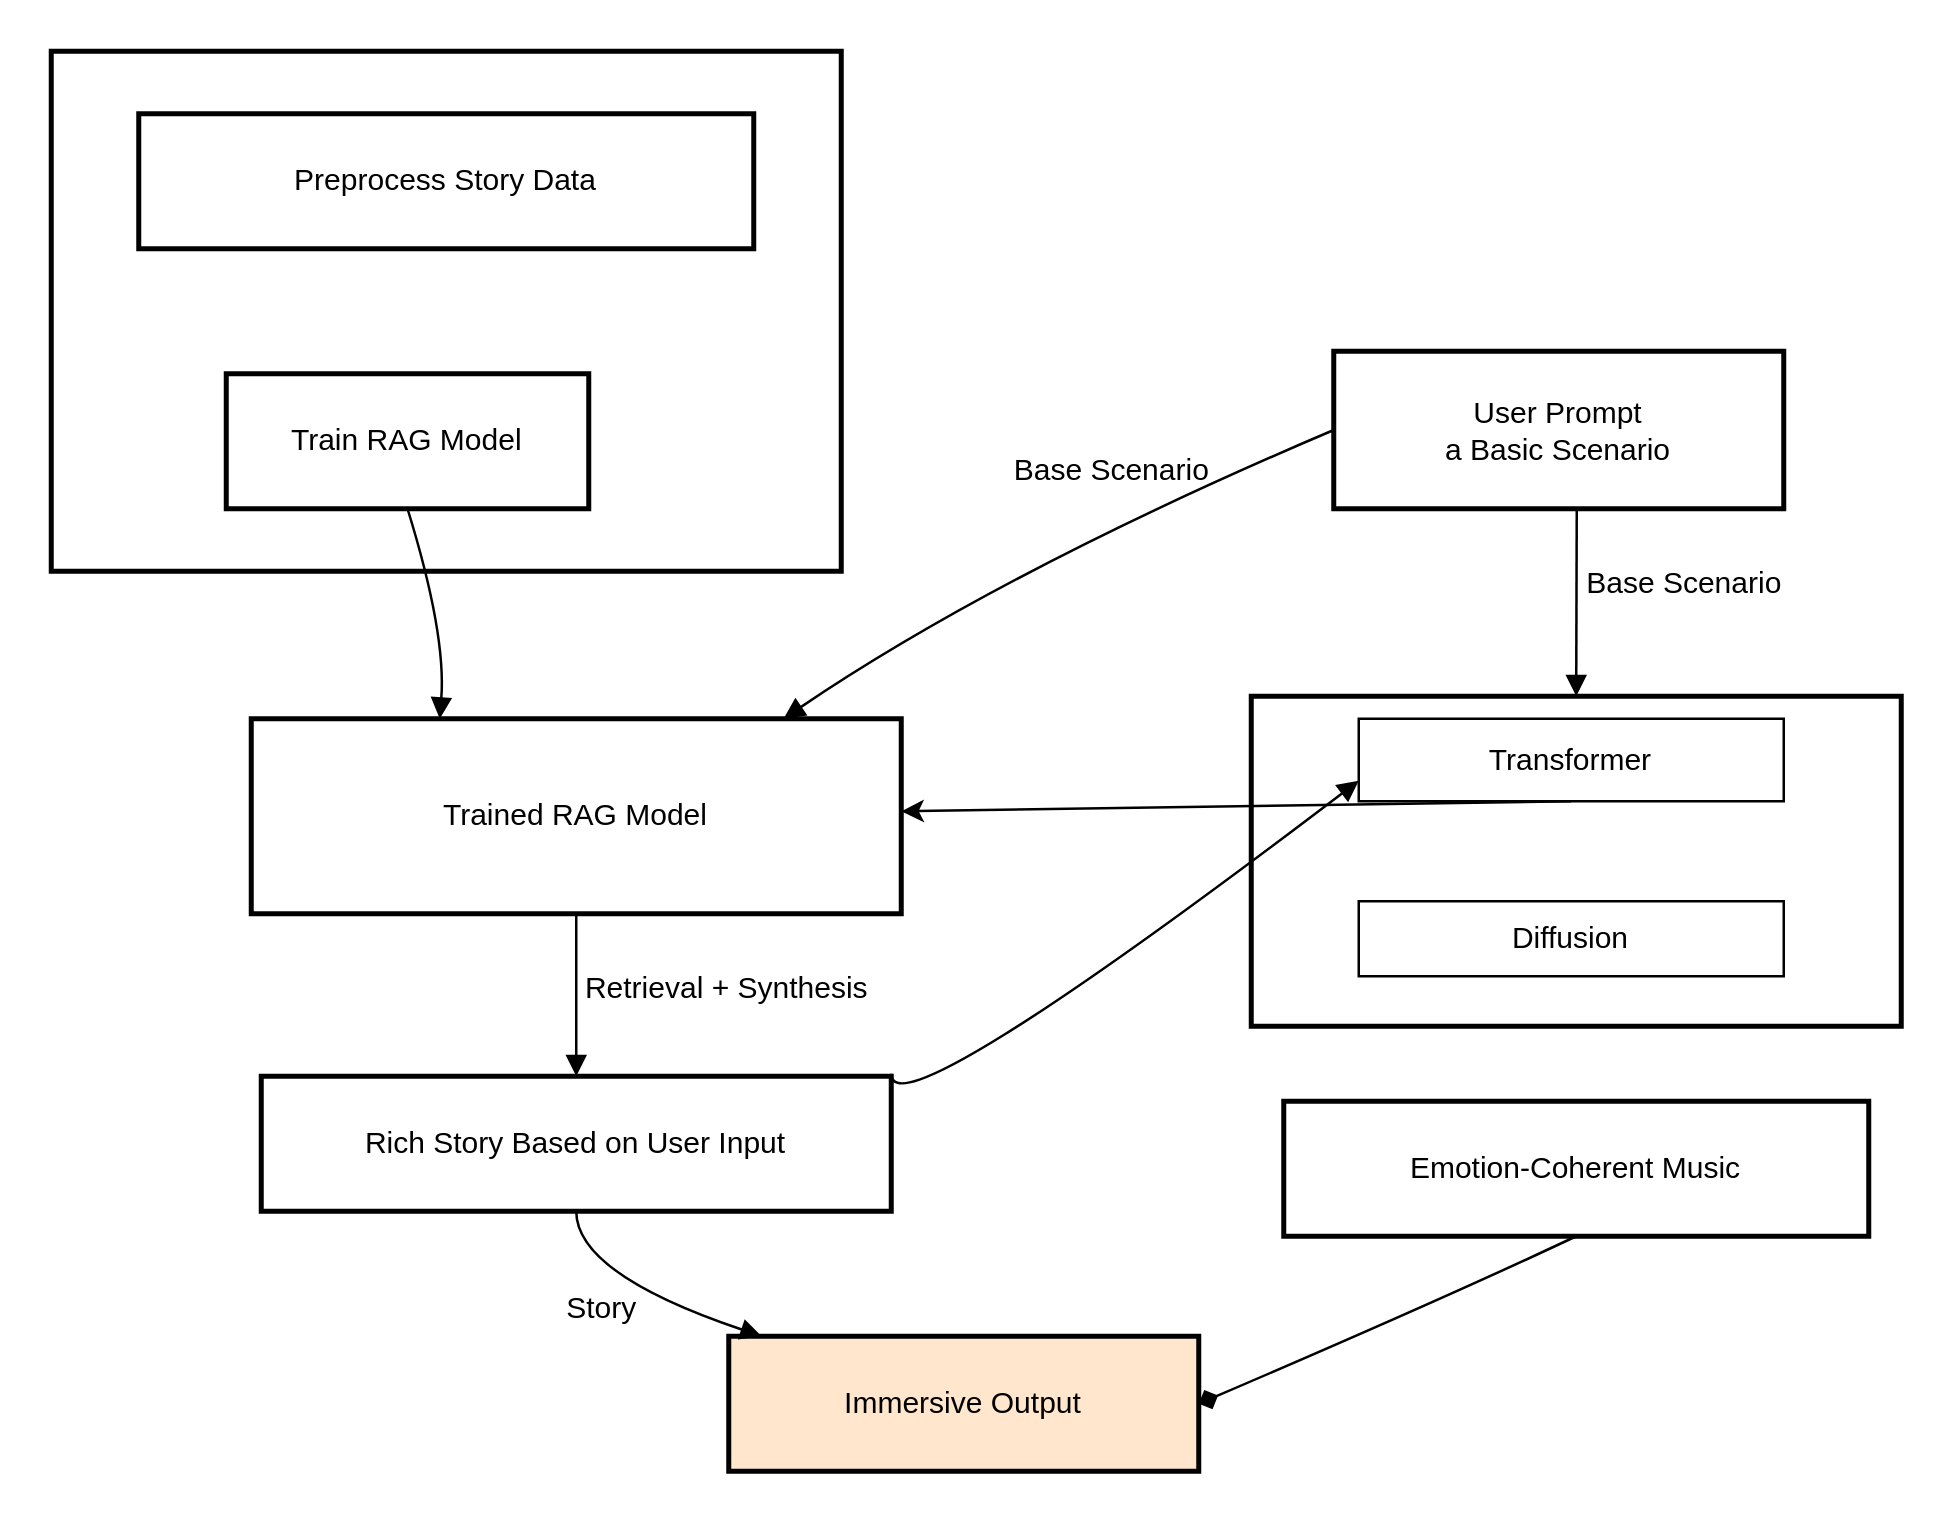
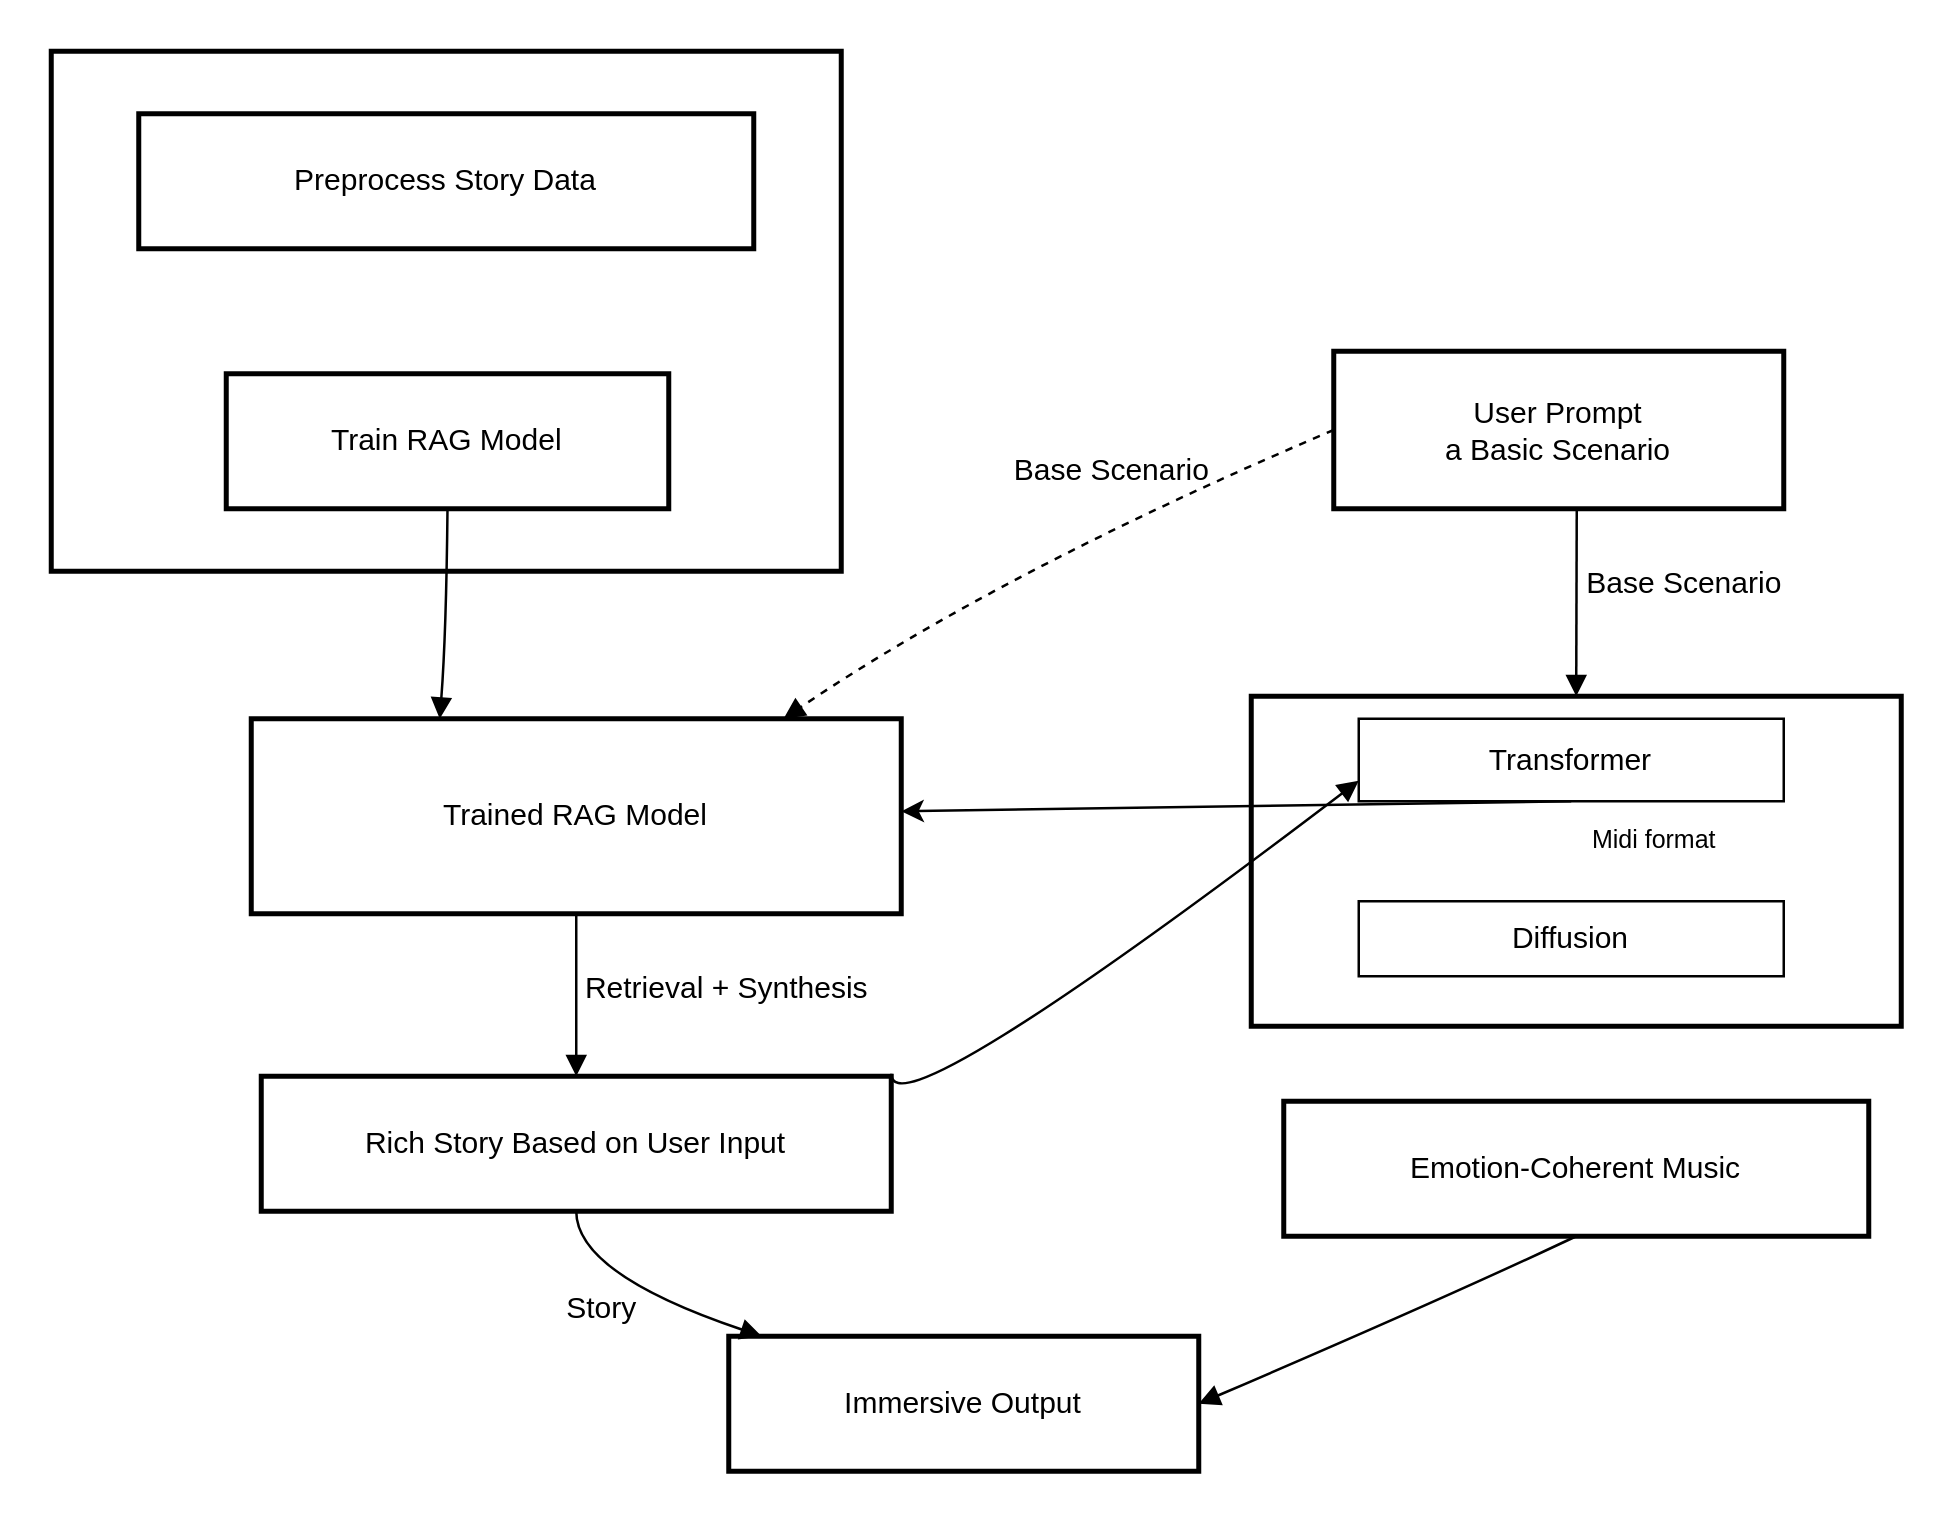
  <mxCell id="0" />
  <mxCell id="1" parent="0" />
  <mxCell id="2" value="" style="whiteSpace=wrap;strokeWidth=2;" parent="1" vertex="1"><mxGeometry x="20" y="20" width="316" height="208" as="geometry" /></mxCell>
  <mxCell id="3" value="User Prompt&#10;a Basic Scenario" style="whiteSpace=wrap;strokeWidth=2;" parent="1" vertex="1"><mxGeometry x="533" y="140" width="180" height="63" as="geometry" /></mxCell>
  <mxCell id="4" value="Trained RAG Model" style="whiteSpace=wrap;strokeWidth=2;" parent="1" vertex="1"><mxGeometry x="100" y="287" width="260" height="78" as="geometry" /></mxCell>
  <mxCell id="5" value="Rich Story Based on User Input" style="whiteSpace=wrap;strokeWidth=2;" parent="1" vertex="1"><mxGeometry x="104" y="430" width="252" height="54" as="geometry" /></mxCell>
  <mxCell id="6" value="" style="whiteSpace=wrap;strokeWidth=2;" parent="1" vertex="1"><mxGeometry x="500" y="278" width="260" height="132" as="geometry" /></mxCell>
  <mxCell id="7" value="Emotion-Coherent Music" style="whiteSpace=wrap;strokeWidth=2;" parent="1" vertex="1"><mxGeometry x="513" y="440" width="234" height="54" as="geometry" /></mxCell>
- <mxCell id="8" value="Immersive Output" style="whiteSpace=wrap;strokeWidth=2;fillColor=#ffe6cc;" parent="1" vertex="1"><mxGeometry x="291" y="534" width="188" height="54" as="geometry" /></mxCell>
+ <mxCell id="8" value="Immersive Output" style="whiteSpace=wrap;strokeWidth=2;" parent="1" vertex="1"><mxGeometry x="291" y="534" width="188" height="54" as="geometry" /></mxCell>
  <mxCell id="9" value="Preprocess Story Data" style="whiteSpace=wrap;strokeWidth=2;" parent="1" vertex="1"><mxGeometry x="55" y="45" width="246" height="54" as="geometry" /></mxCell>
- <mxCell id="10" value="Train RAG Model" style="whiteSpace=wrap;strokeWidth=2;" parent="1" vertex="1"><mxGeometry x="90" y="149" width="145" height="54" as="geometry" /></mxCell>
+ <mxCell id="10" value="Train RAG Model" style="whiteSpace=wrap;strokeWidth=2;" parent="1" vertex="1"><mxGeometry x="90" y="149" width="177" height="54" as="geometry" /></mxCell>
  <mxCell id="11" value="" style="curved=1;startArrow=none;endArrow=block;exitX=0.5;exitY=1;entryX=0.5;entryY=0;rounded=0;" parent="1" source="4" target="5" edge="1"><mxGeometry relative="1" as="geometry"><Array as="points" /></mxGeometry></mxCell>
  <mxCell id="12" value="" style="curved=1;startArrow=none;endArrow=block;exitX=0.54;exitY=1;entryX=0.5;entryY=0;rounded=0;" parent="1" source="3" target="6" edge="1"><mxGeometry relative="1" as="geometry"><Array as="points"><mxPoint x="630" y="228" /></Array></mxGeometry></mxCell>
  <mxCell id="13" value="" style="curved=1;startArrow=none;endArrow=block;exitX=0.5;exitY=1;entryX=0.07;entryY=0;rounded=0;" parent="1" source="5" target="8" edge="1"><mxGeometry relative="1" as="geometry"><Array as="points"><mxPoint x="230" y="509" /></Array></mxGeometry></mxCell>
- <mxCell id="14" value="" style="curved=1;startArrow=none;endArrow=diamond;exitX=0.5;exitY=1;rounded=0;entryX=1;entryY=0.5;entryDx=0;entryDy=0;" parent="1" source="7" target="8" edge="1"><mxGeometry relative="1" as="geometry"><Array as="points"><mxPoint x="577" y="519" /></Array><mxPoint x="520" y="544" as="targetPoint" /></mxGeometry></mxCell>
+ <mxCell id="14" value="" style="curved=1;startArrow=none;endArrow=block;exitX=0.5;exitY=1;rounded=0;entryX=1;entryY=0.5;entryDx=0;entryDy=0;" parent="1" source="7" target="8" edge="1"><mxGeometry relative="1" as="geometry"><Array as="points"><mxPoint x="577" y="519" /></Array><mxPoint x="520" y="544" as="targetPoint" /></mxGeometry></mxCell>
  <mxCell id="15" value="" style="curved=1;startArrow=none;endArrow=block;exitX=0.5;exitY=1;entryX=0.29;entryY=0;rounded=0;" parent="1" source="10" target="4" edge="1"><mxGeometry relative="1" as="geometry"><Array as="points"><mxPoint x="178" y="253" /></Array></mxGeometry></mxCell>
- <mxCell id="16" value="" style="curved=1;startArrow=none;endArrow=block;exitX=0;exitY=0.5;entryX=0.819;entryY=0;rounded=0;exitDx=0;exitDy=0;entryDx=0;entryDy=0;entryPerimeter=0;" parent="1" source="3" target="4" edge="1"><mxGeometry relative="1" as="geometry"><Array as="points"><mxPoint x="400" y="228" /></Array><mxPoint x="410" y="203" as="sourcePoint" /><mxPoint x="414" y="278" as="targetPoint" /></mxGeometry></mxCell>
+ <mxCell id="16" value="" style="curved=1;startArrow=none;endArrow=block;exitX=0;exitY=0.5;entryX=0.819;entryY=0;rounded=0;exitDx=0;exitDy=0;entryDx=0;entryDy=0;entryPerimeter=0;dashed=1;" parent="1" source="3" target="4" edge="1"><mxGeometry relative="1" as="geometry"><Array as="points"><mxPoint x="400" y="228" /></Array><mxPoint x="410" y="203" as="sourcePoint" /><mxPoint x="414" y="278" as="targetPoint" /></mxGeometry></mxCell>
  <mxCell id="17" value="Transformer" style="rounded=0;whiteSpace=wrap;html=1;" parent="1" vertex="1"><mxGeometry x="543" y="287" width="170" height="33" as="geometry" /></mxCell>
  <mxCell id="18" value="Diffusion" style="rounded=0;whiteSpace=wrap;html=1;" parent="1" vertex="1"><mxGeometry x="543" y="360" width="170" height="30" as="geometry" /></mxCell>
  <mxCell id="19" value="" style="endArrow=classic;html=1;rounded=0;exitX=0.5;exitY=1;exitDx=0;exitDy=0;" parent="1" source="17" target="4" edge="1"><mxGeometry width="50" height="50" relative="1" as="geometry"><mxPoint x="593" y="380" as="sourcePoint" /><mxPoint x="643" y="330" as="targetPoint" /></mxGeometry></mxCell>
  <mxCell id="20" value="" style="curved=1;startArrow=none;endArrow=block;exitX=0.5;exitY=1;entryX=0;entryY=0.75;rounded=0;entryDx=0;entryDy=0;" parent="1" target="17" edge="1"><mxGeometry relative="1" as="geometry"><Array as="points"><mxPoint x="356" y="454" /></Array><mxPoint x="356" y="429" as="sourcePoint" /><mxPoint x="506" y="320.75" as="targetPoint" /></mxGeometry></mxCell>
  <mxCell id="21" value="Base Scenario" style="text;html=1;align=center;verticalAlign=middle;resizable=0;points=[];autosize=1;strokeColor=none;fillColor=none;" vertex="1" parent="1"><mxGeometry x="623" y="218" width="100" height="30" as="geometry" /></mxCell>
+ <mxCell id="22" value="&lt;font style=&quot;font-size: 10px;&quot;&gt;Midi format&lt;/font&gt;" style="text;html=1;align=center;verticalAlign=middle;whiteSpace=wrap;rounded=0;" vertex="1" parent="1"><mxGeometry x="623" y="320" width="77" height="30" as="geometry" /></mxCell>
  <mxCell id="23" value="Base Scenario" style="text;html=1;align=center;verticalAlign=middle;resizable=0;points=[];autosize=1;strokeColor=none;fillColor=none;" vertex="1" parent="1"><mxGeometry x="394" y="173" width="100" height="30" as="geometry" /></mxCell>
  <mxCell id="24" value="Retrieval + Synthesis" style="text;html=1;align=center;verticalAlign=middle;resizable=0;points=[];autosize=1;strokeColor=none;fillColor=none;" vertex="1" parent="1"><mxGeometry x="220" y="380" width="140" height="30" as="geometry" /></mxCell>
  <mxCell id="25" value="Story" style="text;html=1;align=center;verticalAlign=middle;resizable=0;points=[];autosize=1;strokeColor=none;fillColor=none;" vertex="1" parent="1"><mxGeometry x="215" y="508" width="50" height="30" as="geometry" /></mxCell>
